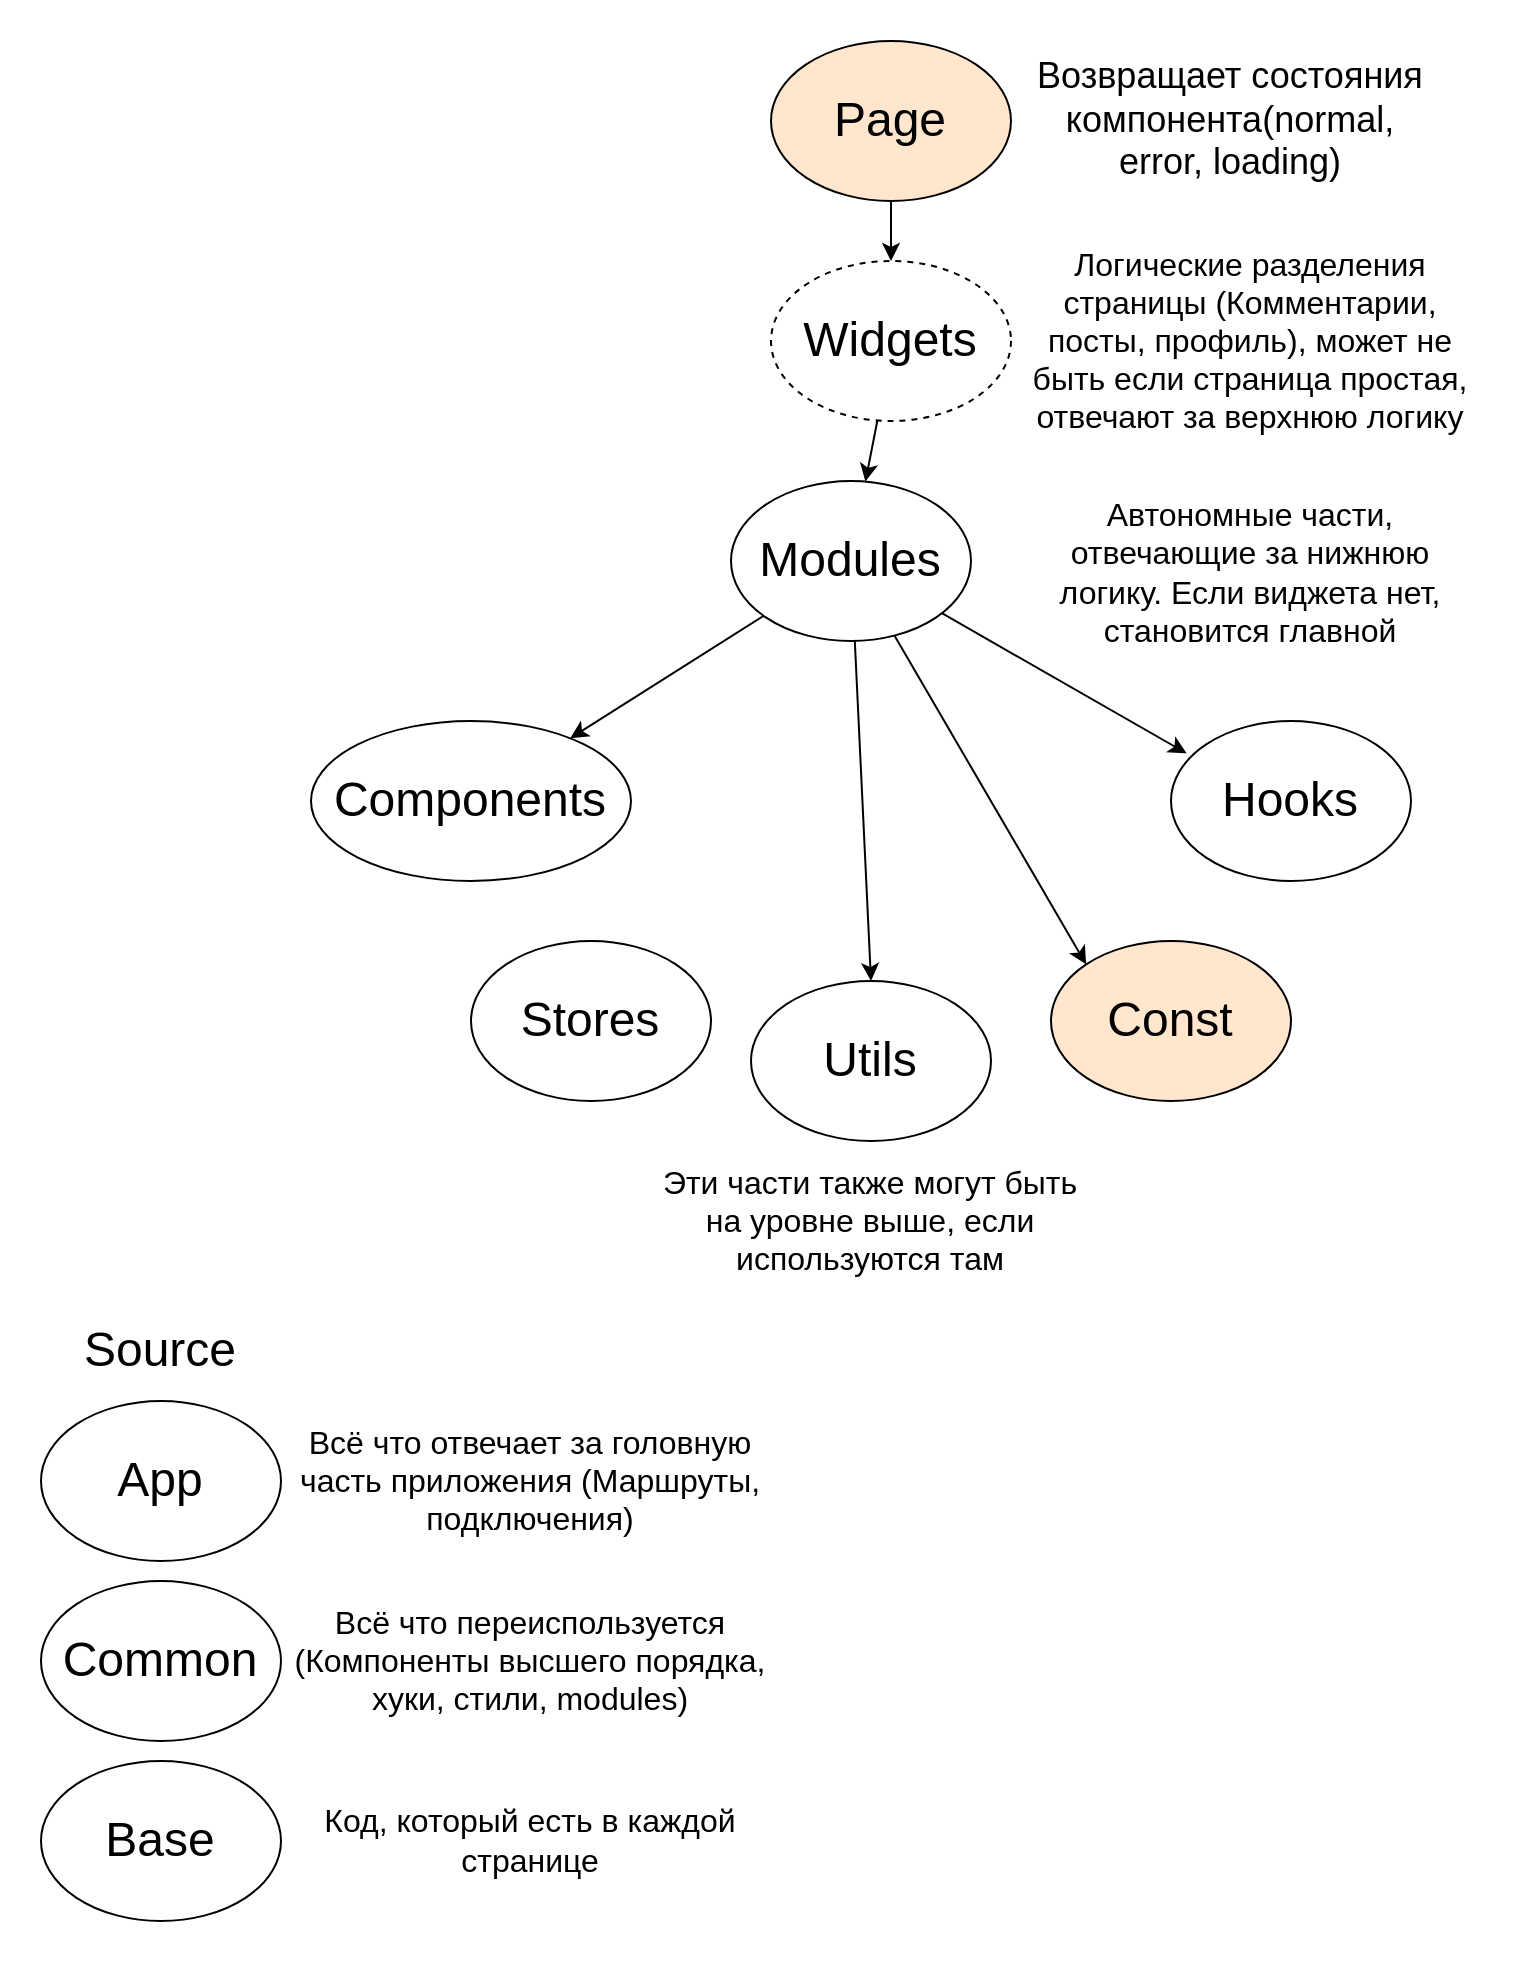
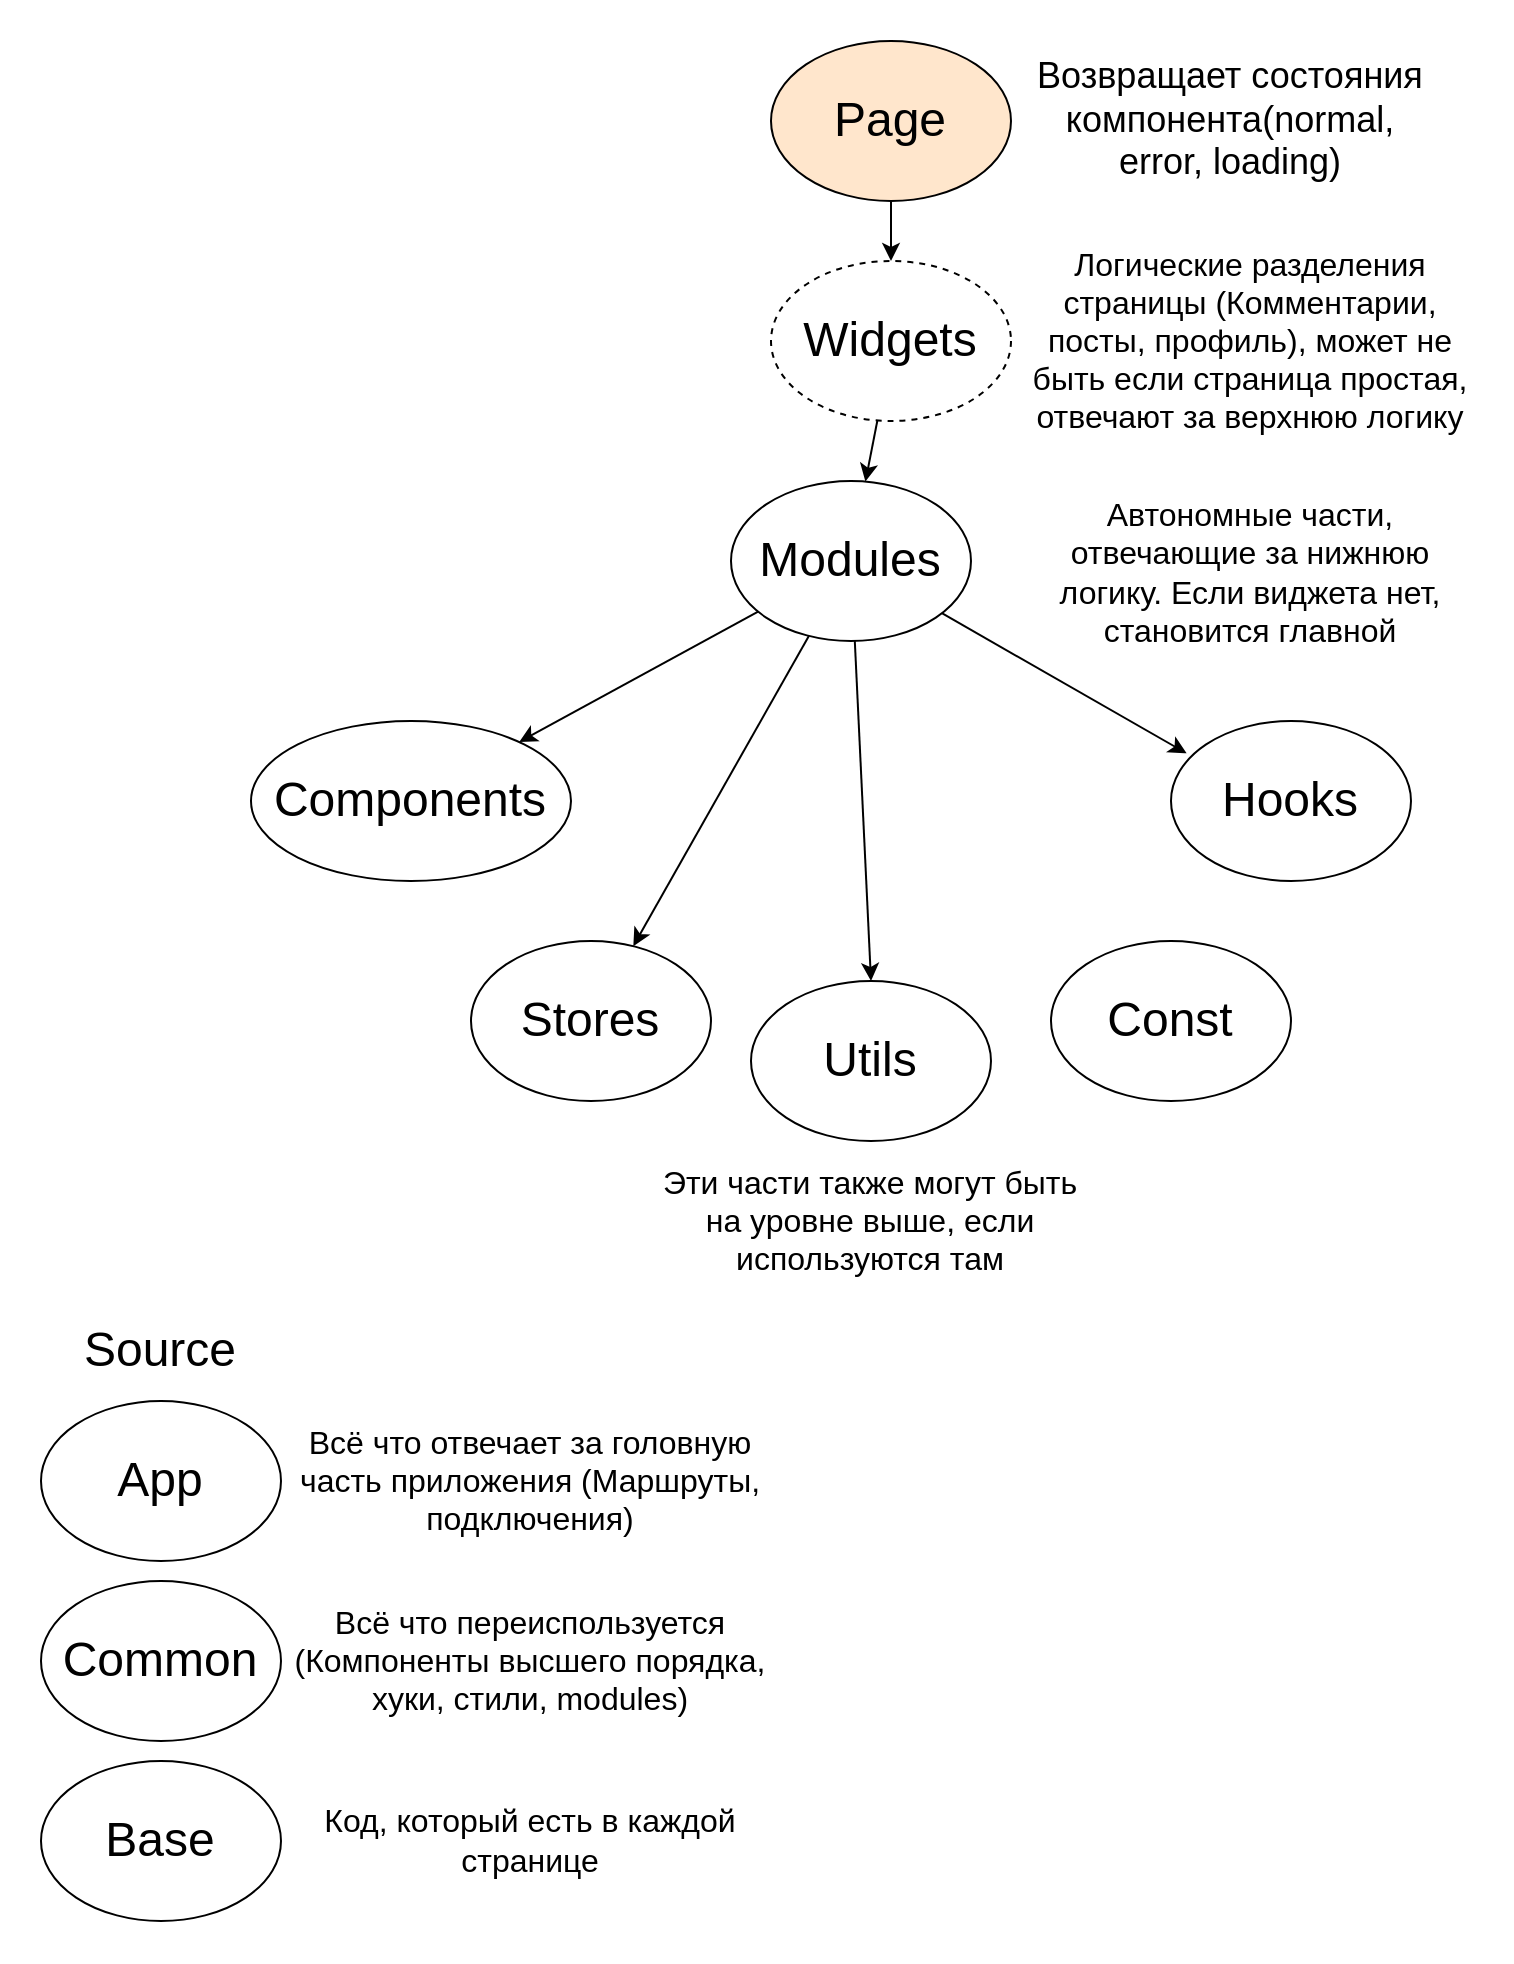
  <mxCell id="0" />
  <mxCell id="1" parent="0" />
  <mxCell id="2" style="edgeStyle=none;html=1;entryX=0.5;entryY=0;entryDx=0;entryDy=0;" parent="1" source="3" target="6" edge="1"><mxGeometry relative="1" as="geometry" /></mxCell>
  <mxCell id="3" value="&lt;span style=&quot;font-size: 24px;&quot;&gt;Page&lt;/span&gt;" style="ellipse;whiteSpace=wrap;html=1;fillColor=#ffe6cc;" parent="1" vertex="1"><mxGeometry x="385" width="120" height="80" as="geometry" y="20" /></mxCell>
  <mxCell id="4" value="&lt;font style=&quot;font-size: 18px;&quot;&gt;Возвращает состояния компонента(normal, error, loading)&lt;/font&gt;" style="text;strokeColor=none;align=center;fillColor=none;html=1;verticalAlign=middle;whiteSpace=wrap;rounded=0;" parent="1" vertex="1"><mxGeometry x="515" y="25" width="200" height="70" as="geometry" /></mxCell>
  <mxCell id="5" value="" style="edgeStyle=none;html=1;" parent="1" source="6" target="12" edge="1"><mxGeometry relative="1" as="geometry" /></mxCell>
  <mxCell id="6" value="&lt;span style=&quot;font-size: 24px;&quot;&gt;Widgets&lt;/span&gt;" style="ellipse;whiteSpace=wrap;html=1;dashed=1;" parent="1" vertex="1"><mxGeometry x="385" y="130" width="120" height="80" as="geometry" /></mxCell>
  <mxCell id="7" value="&lt;font style=&quot;font-size: 16px;&quot;&gt;Логические разделения страницы (Комментарии, посты, профиль), может не быть если страница простая, отвечают за верхнюю логику&lt;/font&gt;" style="text;strokeColor=none;align=center;fillColor=none;html=1;verticalAlign=middle;whiteSpace=wrap;rounded=0;" parent="1" vertex="1"><mxGeometry x="515" y="118.75" width="220" height="102.5" as="geometry" /></mxCell>
  <mxCell id="8" value="" style="edgeStyle=none;html=1;" parent="1" source="12" target="14" edge="1"><mxGeometry relative="1" as="geometry" /></mxCell>
+ <mxCell id="9" value="" style="edgeStyle=none;html=1;" parent="1" source="12" target="15" edge="1"><mxGeometry relative="1" as="geometry" /></mxCell>
  <mxCell id="10" style="edgeStyle=none;html=1;entryX=0.5;entryY=0;entryDx=0;entryDy=0;" parent="1" source="12" target="16" edge="1"><mxGeometry relative="1" as="geometry" /></mxCell>
- <mxCell id="11" style="edgeStyle=none;html=1;entryX=0;entryY=0;entryDx=0;entryDy=0;" parent="1" source="12" target="17" edge="1"><mxGeometry relative="1" as="geometry" /></mxCell>
  <mxCell id="12" value="&lt;span style=&quot;font-size: 24px;&quot;&gt;Modules&lt;/span&gt;" style="ellipse;whiteSpace=wrap;html=1;" parent="1" vertex="1"><mxGeometry x="365" y="240" width="120" height="80" as="geometry" /></mxCell>
  <mxCell id="13" value="&lt;span style=&quot;font-size: 16px;&quot;&gt;Автономные части, отвечающие за нижнюю логику. Если виджета нет, становится главной&lt;/span&gt;" style="text;strokeColor=none;align=center;fillColor=none;html=1;verticalAlign=middle;whiteSpace=wrap;rounded=0;" parent="1" vertex="1"><mxGeometry x="515" y="240" width="220" height="92.5" as="geometry" /></mxCell>
- <mxCell id="14" value="&lt;span style=&quot;font-size: 24px;&quot;&gt;Components&lt;/span&gt;" style="ellipse;whiteSpace=wrap;html=1;" parent="1" vertex="1"><mxGeometry x="155" y="360" width="160" height="80" as="geometry" /></mxCell>
+ <mxCell id="14" value="&lt;span style=&quot;font-size: 24px;&quot;&gt;Components&lt;/span&gt;" style="ellipse;whiteSpace=wrap;html=1;" parent="1" vertex="1"><mxGeometry x="125" y="360" width="160" height="80" as="geometry" /></mxCell>
  <mxCell id="15" value="&lt;span style=&quot;font-size: 24px;&quot;&gt;Stores&lt;/span&gt;" style="ellipse;whiteSpace=wrap;html=1;" parent="1" vertex="1"><mxGeometry x="235" y="470" width="120" height="80" as="geometry" /></mxCell>
  <mxCell id="16" value="&lt;span style=&quot;font-size: 24px;&quot;&gt;Utils&lt;/span&gt;" style="ellipse;whiteSpace=wrap;html=1;" parent="1" vertex="1"><mxGeometry x="375" y="490" width="120" height="80" as="geometry" /></mxCell>
- <mxCell id="17" value="&lt;span style=&quot;font-size: 24px;&quot;&gt;Const&lt;/span&gt;" style="ellipse;whiteSpace=wrap;html=1;fillColor=#ffe6cc;" parent="1" vertex="1"><mxGeometry x="525" y="470" width="120" height="80" as="geometry" /></mxCell>
+ <mxCell id="17" value="&lt;span style=&quot;font-size: 24px;&quot;&gt;Const&lt;/span&gt;" style="ellipse;whiteSpace=wrap;html=1;" parent="1" vertex="1"><mxGeometry x="525" y="470" width="120" height="80" as="geometry" /></mxCell>
  <mxCell id="18" value="&lt;span style=&quot;font-size: 24px;&quot;&gt;Hooks&lt;/span&gt;" style="ellipse;whiteSpace=wrap;html=1;" parent="1" vertex="1"><mxGeometry x="585" y="360" width="120" height="80" as="geometry" /></mxCell>
  <mxCell id="19" style="edgeStyle=none;html=1;entryX=0.065;entryY=0.202;entryDx=0;entryDy=0;entryPerimeter=0;" parent="1" source="12" target="18" edge="1"><mxGeometry relative="1" as="geometry" /></mxCell>
  <mxCell id="20" value="&lt;span style=&quot;font-size: 16px;&quot;&gt;Эти части также могут быть на уровне выше, если используются там&lt;/span&gt;" style="text;strokeColor=none;align=center;fillColor=none;html=1;verticalAlign=middle;whiteSpace=wrap;rounded=0;" parent="1" vertex="1"><mxGeometry x="325" y="580" width="220" height="60" as="geometry" /></mxCell>
  <mxCell id="21" value="&lt;font style=&quot;font-size: 24px;&quot;&gt;Source&lt;/font&gt;" style="text;strokeColor=none;align=center;fillColor=none;html=1;verticalAlign=middle;whiteSpace=wrap;rounded=0;" parent="1" vertex="1"><mxGeometry x="35" y="660" width="90" height="30" as="geometry" /></mxCell>
  <mxCell id="22" value="&lt;span style=&quot;font-size: 24px;&quot;&gt;App&lt;/span&gt;" style="ellipse;whiteSpace=wrap;html=1;" parent="1" vertex="1"><mxGeometry y="700" width="120" height="80" as="geometry" x="20" /></mxCell>
  <mxCell id="23" value="&lt;span style=&quot;font-size: 16px;&quot;&gt;Всё что отвечает за головную часть приложения (Маршруты, подключения)&lt;/span&gt;" style="text;strokeColor=none;align=center;fillColor=none;html=1;verticalAlign=middle;whiteSpace=wrap;rounded=0;" parent="1" vertex="1"><mxGeometry x="140" y="710" width="250" height="60" as="geometry" /></mxCell>
  <mxCell id="24" value="&lt;span style=&quot;font-size: 24px;&quot;&gt;Common&lt;/span&gt;" style="ellipse;whiteSpace=wrap;html=1;" parent="1" vertex="1"><mxGeometry y="790" width="120" height="80" as="geometry" x="20" /></mxCell>
  <mxCell id="25" value="&lt;span style=&quot;font-size: 16px;&quot;&gt;Всё что переиспользуется (Компоненты высшего порядка, хуки, стили, modules)&lt;/span&gt;" style="text;strokeColor=none;align=center;fillColor=none;html=1;verticalAlign=middle;whiteSpace=wrap;rounded=0;" parent="1" vertex="1"><mxGeometry x="140" y="800" width="250" height="60" as="geometry" /></mxCell>
  <mxCell id="26" value="&lt;span style=&quot;font-size: 24px;&quot;&gt;Base&lt;/span&gt;" style="ellipse;whiteSpace=wrap;html=1;" vertex="1" parent="1"><mxGeometry y="880" width="120" height="80" as="geometry" x="20" /></mxCell>
  <mxCell id="27" value="&lt;span style=&quot;font-size: 16px;&quot;&gt;Код, который есть в каждой странице&lt;/span&gt;" style="text;strokeColor=none;align=center;fillColor=none;html=1;verticalAlign=middle;whiteSpace=wrap;rounded=0;" vertex="1" parent="1"><mxGeometry x="140" y="890" width="250" height="60" as="geometry" /></mxCell>
